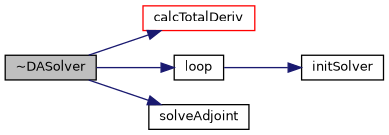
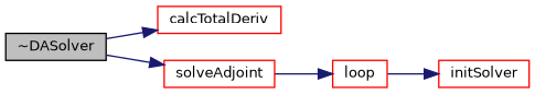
  digraph {
    rankdir=LR
    node [color=black fontname=Helvetica fontsize=10 shape=record]
    edge [color=midnightblue fontname=Helvetica fontsize=10 labelfontname=Helvetica labelfontsize=10 style=solid]
    n1 [fillcolor=grey75 fontcolor=black height=0.2 label="~DASolver" style=filled width=0.4]
    n2 [color=red height=0.2 label=calcTotalDeriv width=0.4]
-   n3 [height=0.2 label=loop width=0.4]
-   n4 [height=0.2 label=solveAdjoint width=0.4]
-   n5 [height=0.2 label=initSolver width=0.4]
+   n3 [color=red height=0.2 label=loop width=0.4]
+   n4 [color=red height=0.2 label=solveAdjoint width=0.4]
+   n5 [color=red height=0.2 label=initSolver width=0.4]
    n1 -> n2
-   n1 -> n3
+   n4 -> n3
    n1 -> n4
    n3 -> n5
  }
